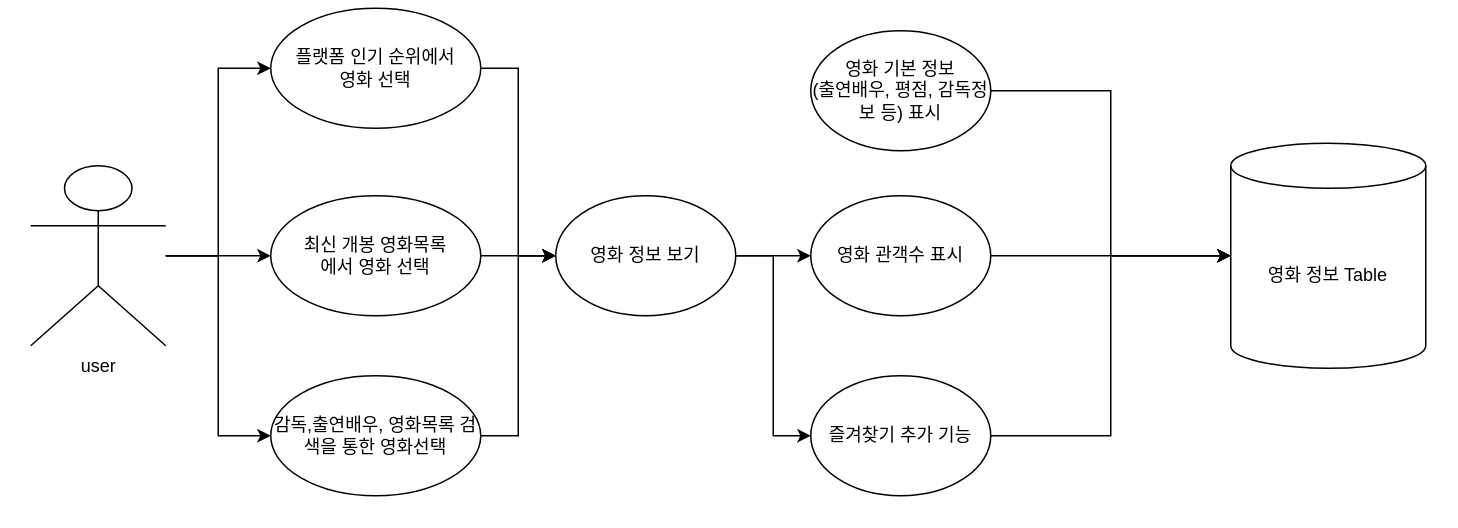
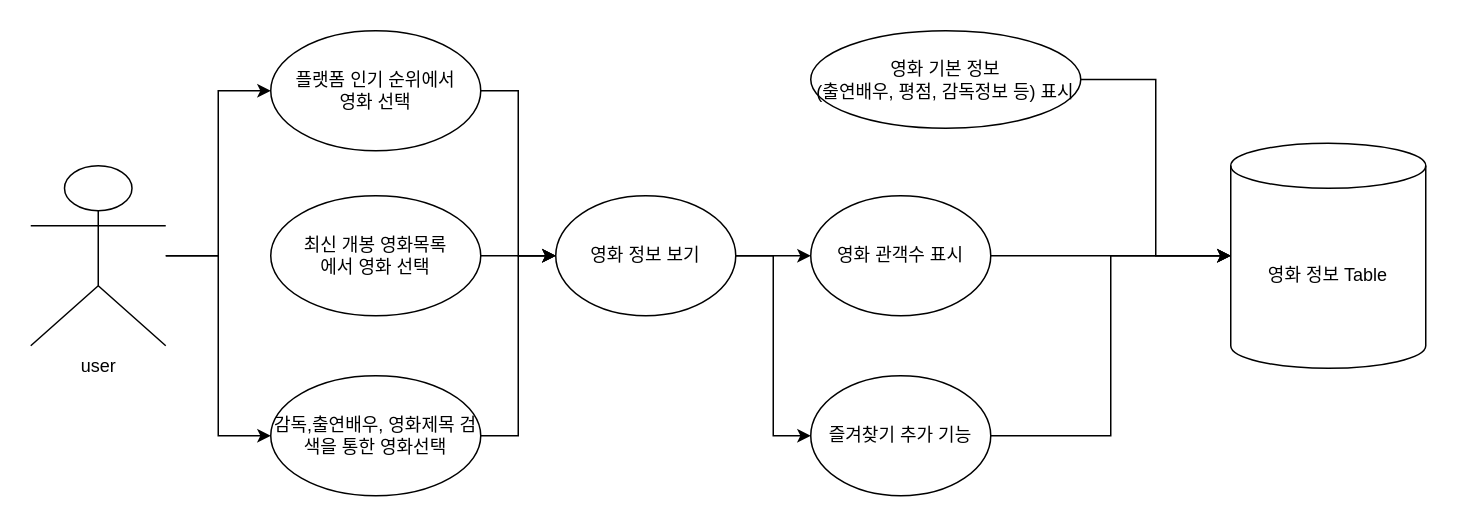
  <mxCell id="0" />
  <mxCell id="1" parent="0" />
  <mxCell id="2" style="edgeStyle=orthogonalEdgeStyle;rounded=0;orthogonalLoop=1;jettySize=auto;html=1;entryX=0;entryY=0.5;entryDx=0;entryDy=0;" edge="1" parent="1" source="5" target="7"><mxGeometry relative="1" as="geometry" /></mxCell>
- <mxCell id="3" style="edgeStyle=orthogonalEdgeStyle;rounded=0;orthogonalLoop=1;jettySize=auto;html=1;entryX=0;entryY=0.5;entryDx=0;entryDy=0;" edge="1" parent="1" source="5" target="9"><mxGeometry relative="1" as="geometry" /></mxCell>
  <mxCell id="4" style="edgeStyle=orthogonalEdgeStyle;rounded=0;orthogonalLoop=1;jettySize=auto;html=1;entryX=0;entryY=0.5;entryDx=0;entryDy=0;" edge="1" parent="1" source="5" target="11"><mxGeometry relative="1" as="geometry" /></mxCell>
  <mxCell id="5" value="user" style="shape=umlActor;verticalLabelPosition=bottom;verticalAlign=top;html=1;outlineConnect=0;" vertex="1" parent="1"><mxGeometry x="20" y="110" width="90" height="120" as="geometry" /></mxCell>
  <mxCell id="6" style="edgeStyle=orthogonalEdgeStyle;rounded=0;orthogonalLoop=1;jettySize=auto;html=1;entryX=0;entryY=0.5;entryDx=0;entryDy=0;" edge="1" parent="1" source="7" target="18"><mxGeometry relative="1" as="geometry" /></mxCell>
- <mxCell id="7" value="플랫폼 인기 순위에서&lt;br&gt;영화 선택" style="ellipse;whiteSpace=wrap;html=1;" vertex="1" parent="1"><mxGeometry x="180" y="5" width="140" height="80" as="geometry" /></mxCell>
+ <mxCell id="7" value="플랫폼 인기 순위에서&lt;br&gt;영화 선택" style="ellipse;whiteSpace=wrap;html=1;" vertex="1" parent="1"><mxGeometry x="180" y="20" width="140" height="80" as="geometry" /></mxCell>
  <mxCell id="8" style="edgeStyle=orthogonalEdgeStyle;rounded=0;orthogonalLoop=1;jettySize=auto;html=1;entryX=0;entryY=0.5;entryDx=0;entryDy=0;" edge="1" parent="1" source="9" target="18"><mxGeometry relative="1" as="geometry" /></mxCell>
  <mxCell id="9" value="최신 개봉 영화목록&lt;br&gt;에서 영화 선택" style="ellipse;whiteSpace=wrap;html=1;" vertex="1" parent="1"><mxGeometry x="180" y="130" width="140" height="80" as="geometry" /></mxCell>
  <mxCell id="10" style="edgeStyle=orthogonalEdgeStyle;rounded=0;orthogonalLoop=1;jettySize=auto;html=1;entryX=0;entryY=0.5;entryDx=0;entryDy=0;" edge="1" parent="1" source="11" target="18"><mxGeometry relative="1" as="geometry" /></mxCell>
- <mxCell id="11" value="감독,출연배우, 영화목록 검색을 통한 영화선택" style="ellipse;whiteSpace=wrap;html=1;" vertex="1" parent="1"><mxGeometry x="180" y="250" width="140" height="80" as="geometry" /></mxCell>
+ <mxCell id="11" value="감독,출연배우, 영화제목 검색을 통한 영화선택" style="ellipse;whiteSpace=wrap;html=1;" vertex="1" parent="1"><mxGeometry x="180" y="250" width="140" height="80" as="geometry" /></mxCell>
  <mxCell id="12" style="edgeStyle=orthogonalEdgeStyle;rounded=0;orthogonalLoop=1;jettySize=auto;html=1;entryX=0;entryY=0.5;entryDx=0;entryDy=0;entryPerimeter=0;" edge="1" parent="1" source="13" target="19"><mxGeometry relative="1" as="geometry" /></mxCell>
- <mxCell id="13" value="영화 기본 정보&lt;br&gt;(출연배우, 평점, 감독정보 등) 표시" style="ellipse;whiteSpace=wrap;html=1;" vertex="1" parent="1"><mxGeometry x="540" y="20" width="120" height="80" as="geometry" /></mxCell>
+ <mxCell id="13" value="영화 기본 정보&lt;br&gt;(출연배우, 평점, 감독정보 등) 표시" style="ellipse;whiteSpace=wrap;html=1;" vertex="1" parent="1"><mxGeometry x="540" y="20" width="180" height="65" as="geometry" /></mxCell>
  <mxCell id="14" style="edgeStyle=orthogonalEdgeStyle;rounded=0;orthogonalLoop=1;jettySize=auto;html=1;entryX=0;entryY=0.5;entryDx=0;entryDy=0;entryPerimeter=0;" edge="1" parent="1" source="15" target="19"><mxGeometry relative="1" as="geometry" /></mxCell>
  <mxCell id="15" value="영화 관객수 표시" style="ellipse;whiteSpace=wrap;html=1;" vertex="1" parent="1"><mxGeometry x="540" y="130" width="120" height="80" as="geometry" /></mxCell>
  <mxCell id="16" style="edgeStyle=orthogonalEdgeStyle;rounded=0;orthogonalLoop=1;jettySize=auto;html=1;entryX=0;entryY=0.5;entryDx=0;entryDy=0;" edge="1" parent="1" source="18" target="15"><mxGeometry relative="1" as="geometry" /></mxCell>
  <mxCell id="17" style="edgeStyle=orthogonalEdgeStyle;rounded=0;orthogonalLoop=1;jettySize=auto;html=1;entryX=0;entryY=0.5;entryDx=0;entryDy=0;" edge="1" parent="1" source="18" target="21"><mxGeometry relative="1" as="geometry" /></mxCell>
  <mxCell id="18" value="영화 정보 보기" style="ellipse;whiteSpace=wrap;html=1;" vertex="1" parent="1"><mxGeometry x="370" y="130" width="120" height="80" as="geometry" /></mxCell>
  <mxCell id="19" value="영화 정보 Table" style="shape=cylinder3;whiteSpace=wrap;html=1;boundedLbl=1;backgroundOutline=1;size=15;" vertex="1" parent="1"><mxGeometry x="820" y="95" width="130" height="150" as="geometry" /></mxCell>
  <mxCell id="20" style="edgeStyle=orthogonalEdgeStyle;rounded=0;orthogonalLoop=1;jettySize=auto;html=1;entryX=0;entryY=0.5;entryDx=0;entryDy=0;entryPerimeter=0;" edge="1" parent="1" source="21" target="19"><mxGeometry relative="1" as="geometry" /></mxCell>
  <mxCell id="21" value="즐겨찾기 추가 기능" style="ellipse;whiteSpace=wrap;html=1;" vertex="1" parent="1"><mxGeometry x="540" y="250" width="120" height="80" as="geometry" /></mxCell>
